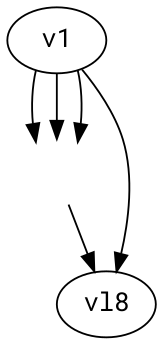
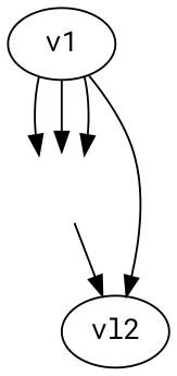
  digraph {
    fontname="Roboto Mono"
    node [fontname="Roboto Mono"]
    edge [fontname="Roboto Mono"]
    ext [style=invis]
-   vl2 [label=vl8]
+   vl2
    v1
    ext -> vl2 [headport=2 particle="d~"]
    v1 -> ext [tailport=3]
    v1 -> ext [tailport=4]
    v1 -> ext [tailport=0]
    v1 -> vl2 [particle=d]
  }
